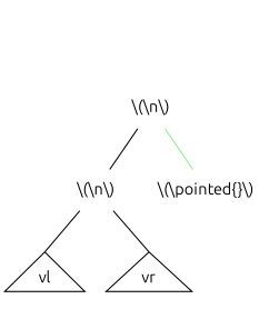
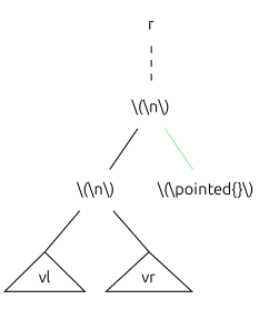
  graph {
    fontname=Ubuntu
    splines=false
    node [fontname=Ubuntu shape=none]
    edge [fontname=Ubuntu]
    n1 [label="\\(\\n\\)"]
+   r
    n3 [label="\\(\\n\\)"]
    n4 [label="\\(\\pointed{}\\)"]
    vl [shape=triangle]
    vr [shape=triangle]
    n1 -- n3
    n1 -- n4 [color=lightgreen]
+   r -- n1 [style=dashed]
    n3 -- vl [headport=n]
    n3 -- vr [headport=n]
  }
